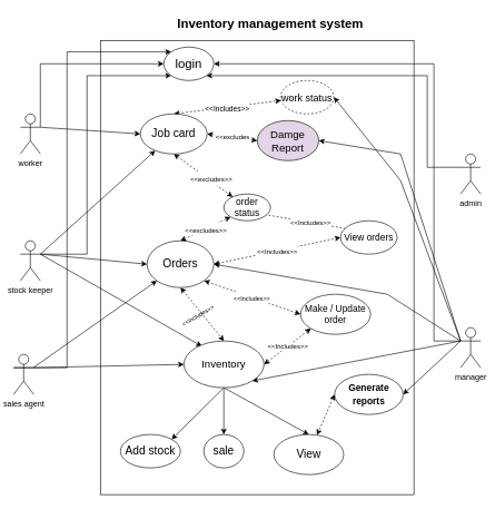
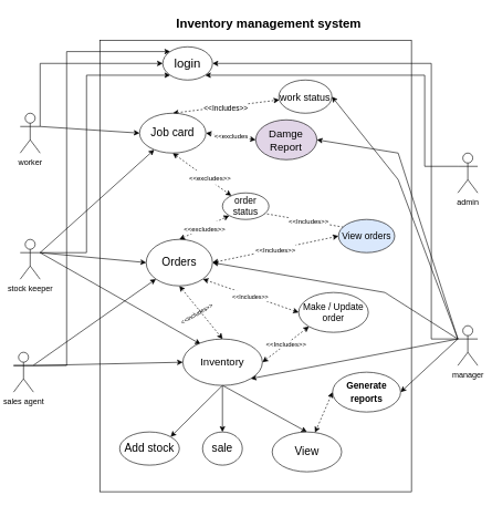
  <mxCell id="0" />
  <mxCell id="1" parent="0" />
  <mxCell id="2" value="worker" style="shape=umlActor;verticalLabelPosition=bottom;verticalAlign=top;html=1;outlineConnect=0;" vertex="1" parent="1"><mxGeometry x="30" y="170" width="30" height="60" as="geometry" /></mxCell>
  <mxCell id="3" value="" style="rounded=0;whiteSpace=wrap;html=1;" vertex="1" parent="1"><mxGeometry x="150" y="60" width="470" height="680" as="geometry" /></mxCell>
  <mxCell id="4" style="rounded=0;orthogonalLoop=1;jettySize=auto;html=1;exitX=1;exitY=0.333;exitDx=0;exitDy=0;exitPerimeter=0;entryX=0;entryY=0.5;entryDx=0;entryDy=0;fontSize=16;startArrow=none;startFill=0;endArrow=classic;endFill=1;" edge="1" parent="1" source="7" target="25"><mxGeometry relative="1" as="geometry" /></mxCell>
  <mxCell id="5" style="edgeStyle=none;rounded=0;orthogonalLoop=1;jettySize=auto;html=1;exitX=1;exitY=0.333;exitDx=0;exitDy=0;exitPerimeter=0;entryX=0.223;entryY=0.111;entryDx=0;entryDy=0;entryPerimeter=0;fontSize=17;startArrow=none;startFill=0;endArrow=classic;endFill=1;" edge="1" parent="1" source="7" target="29"><mxGeometry relative="1" as="geometry" /></mxCell>
  <mxCell id="6" style="edgeStyle=none;rounded=0;orthogonalLoop=1;jettySize=auto;html=1;exitX=1;exitY=0.333;exitDx=0;exitDy=0;exitPerimeter=0;fontSize=10;startArrow=none;startFill=0;endArrow=classic;endFill=1;" edge="1" parent="1" source="7" target="44"><mxGeometry relative="1" as="geometry" /></mxCell>
  <mxCell id="7" value="stock keeper" style="shape=umlActor;verticalLabelPosition=bottom;verticalAlign=top;html=1;outlineConnect=0;" vertex="1" parent="1"><mxGeometry x="30" y="360" width="30" height="60" as="geometry" /></mxCell>
  <mxCell id="8" value="sales agent" style="shape=umlActor;verticalLabelPosition=bottom;verticalAlign=top;html=1;outlineConnect=0;" vertex="1" parent="1"><mxGeometry x="20" y="530" width="30" height="60" as="geometry" /></mxCell>
  <mxCell id="9" value="admin" style="shape=umlActor;verticalLabelPosition=bottom;verticalAlign=top;html=1;outlineConnect=0;" vertex="1" parent="1"><mxGeometry x="690" y="230" width="30" height="60" as="geometry" /></mxCell>
  <mxCell id="10" style="rounded=0;orthogonalLoop=1;jettySize=auto;html=1;exitX=0;exitY=0.333;exitDx=0;exitDy=0;exitPerimeter=0;entryX=1;entryY=0.5;entryDx=0;entryDy=0;fontSize=19;startArrow=none;startFill=0;endArrow=classic;endFill=1;edgeStyle=elbowEdgeStyle;" edge="1" parent="1" source="12" target="18"><mxGeometry relative="1" as="geometry"><Array as="points"><mxPoint x="650" y="360" /><mxPoint x="630" y="330" /></Array></mxGeometry></mxCell>
  <mxCell id="11" style="edgeStyle=none;rounded=0;orthogonalLoop=1;jettySize=auto;html=1;exitX=0;exitY=0.333;exitDx=0;exitDy=0;exitPerimeter=0;entryX=1;entryY=1;entryDx=0;entryDy=0;fontSize=17;startArrow=none;startFill=0;endArrow=classic;endFill=1;" edge="1" parent="1" source="12" target="29"><mxGeometry relative="1" as="geometry" /></mxCell>
  <mxCell id="12" value="manager" style="shape=umlActor;verticalLabelPosition=bottom;verticalAlign=top;html=1;outlineConnect=0;" vertex="1" parent="1"><mxGeometry x="690" y="490" width="30" height="60" as="geometry" /></mxCell>
  <mxCell id="13" value="&lt;font style=&quot;font-size: 19px&quot;&gt;&lt;b&gt;Inventory management system&lt;/b&gt;&lt;/font&gt;" style="text;html=1;strokeColor=none;fillColor=none;align=center;verticalAlign=middle;whiteSpace=wrap;rounded=0;" vertex="1" parent="1"><mxGeometry x="230" y="20" width="350" height="30" as="geometry" /></mxCell>
  <mxCell id="14" style="edgeStyle=orthogonalEdgeStyle;rounded=0;orthogonalLoop=1;jettySize=auto;html=1;exitX=0;exitY=0.5;exitDx=0;exitDy=0;entryX=1;entryY=0.333;entryDx=0;entryDy=0;entryPerimeter=0;fontSize=19;startArrow=classic;startFill=1;endArrow=none;endFill=0;" edge="1" parent="1" source="18" target="2"><mxGeometry relative="1" as="geometry"><Array as="points"><mxPoint x="60" y="95" /></Array></mxGeometry></mxCell>
  <mxCell id="15" style="edgeStyle=orthogonalEdgeStyle;rounded=0;orthogonalLoop=1;jettySize=auto;html=1;exitX=0;exitY=1;exitDx=0;exitDy=0;entryX=1;entryY=0.333;entryDx=0;entryDy=0;entryPerimeter=0;fontSize=19;startArrow=classic;startFill=1;endArrow=none;endFill=0;" edge="1" parent="1" source="18" target="7"><mxGeometry relative="1" as="geometry"><Array as="points"><mxPoint x="130" y="113" /><mxPoint x="130" y="380" /></Array></mxGeometry></mxCell>
  <mxCell id="16" style="edgeStyle=elbowEdgeStyle;rounded=0;orthogonalLoop=1;jettySize=auto;html=1;exitX=0;exitY=0;exitDx=0;exitDy=0;fontSize=19;startArrow=classic;startFill=1;endArrow=none;endFill=0;entryX=0;entryY=0.333;entryDx=0;entryDy=0;entryPerimeter=0;" edge="1" parent="1" source="18" target="8"><mxGeometry relative="1" as="geometry"><mxPoint x="60" y="600" as="targetPoint" /><Array as="points"><mxPoint x="100" y="460" /><mxPoint x="130" y="480" /><mxPoint x="220" y="570" /><mxPoint x="220" y="380" /></Array></mxGeometry></mxCell>
  <mxCell id="17" style="edgeStyle=orthogonalEdgeStyle;rounded=0;orthogonalLoop=1;jettySize=auto;html=1;exitX=1;exitY=1;exitDx=0;exitDy=0;entryX=0;entryY=0.333;entryDx=0;entryDy=0;entryPerimeter=0;fontSize=10;startArrow=classic;startFill=1;endArrow=none;endFill=0;" edge="1" parent="1" source="18" target="9"><mxGeometry relative="1" as="geometry"><Array as="points"><mxPoint x="640" y="113" /><mxPoint x="640" y="250" /></Array></mxGeometry></mxCell>
  <mxCell id="18" value="login" style="ellipse;whiteSpace=wrap;html=1;fontSize=19;" vertex="1" parent="1"><mxGeometry x="245" y="70" width="75" height="50" as="geometry" /></mxCell>
  <mxCell id="19" style="edgeStyle=none;rounded=0;orthogonalLoop=1;jettySize=auto;html=1;exitX=0;exitY=1;exitDx=0;exitDy=0;fontSize=16;startArrow=classic;startFill=1;endArrow=none;endFill=0;" edge="1" parent="1" source="25" target="8"><mxGeometry relative="1" as="geometry" /></mxCell>
  <mxCell id="20" style="edgeStyle=none;rounded=0;orthogonalLoop=1;jettySize=auto;html=1;exitX=0.5;exitY=1;exitDx=0;exitDy=0;entryX=0.5;entryY=0;entryDx=0;entryDy=0;fontSize=16;startArrow=classic;startFill=1;endArrow=classic;endFill=1;dashed=1;" edge="1" parent="1" source="25" target="29"><mxGeometry relative="1" as="geometry" /></mxCell>
  <mxCell id="21" value="&lt;font style=&quot;font-size: 10px&quot;&gt;&amp;lt;&amp;lt;Includes&amp;gt;&amp;gt;&lt;/font&gt;" style="edgeStyle=none;rounded=0;orthogonalLoop=1;jettySize=auto;html=1;exitX=1;exitY=0.5;exitDx=0;exitDy=0;entryX=0;entryY=0.5;entryDx=0;entryDy=0;dashed=1;fontSize=14;startArrow=classic;startFill=1;endArrow=classic;endFill=1;" edge="1" parent="1" source="25" target="38"><mxGeometry relative="1" as="geometry" /></mxCell>
  <mxCell id="22" style="rounded=0;orthogonalLoop=1;jettySize=auto;html=1;fontSize=10;startArrow=none;startFill=0;endArrow=classic;endFill=1;entryX=1;entryY=0.5;entryDx=0;entryDy=0;" edge="1" parent="1" target="48"><mxGeometry relative="1" as="geometry"><mxPoint x="690" y="510" as="targetPoint" /><mxPoint x="690" y="510" as="sourcePoint" /><Array as="points"><mxPoint x="600" y="230" /></Array></mxGeometry></mxCell>
  <mxCell id="23" value="&lt;font style=&quot;font-size: 10px&quot;&gt;&amp;lt;&amp;lt;excludes&amp;gt;&amp;gt;&lt;/font&gt;" style="edgeStyle=none;rounded=0;orthogonalLoop=1;jettySize=auto;html=1;exitX=0.5;exitY=0;exitDx=0;exitDy=0;entryX=0;entryY=1;entryDx=0;entryDy=0;fontSize=16;startArrow=classic;startFill=1;endArrow=classic;endFill=1;dashed=1;" edge="1" parent="1" source="25" target="39"><mxGeometry relative="1" as="geometry" /></mxCell>
  <mxCell id="24" style="edgeStyle=none;rounded=0;orthogonalLoop=1;jettySize=auto;html=1;exitX=1;exitY=0.5;exitDx=0;exitDy=0;fontSize=11;startArrow=classic;startFill=1;endArrow=none;endFill=0;" edge="1" parent="1" source="25"><mxGeometry relative="1" as="geometry"><mxPoint x="690" y="510" as="targetPoint" /><Array as="points"><mxPoint x="580" y="440" /></Array></mxGeometry></mxCell>
  <mxCell id="25" value="&lt;font style=&quot;font-size: 17px&quot;&gt;Orders&lt;/font&gt;" style="ellipse;whiteSpace=wrap;html=1;fontSize=5;" vertex="1" parent="1"><mxGeometry x="220" y="360" width="100" height="70" as="geometry" /></mxCell>
  <mxCell id="26" style="edgeStyle=none;rounded=0;orthogonalLoop=1;jettySize=auto;html=1;exitX=0;exitY=0.5;exitDx=0;exitDy=0;fontSize=17;startArrow=classic;startFill=1;endArrow=none;endFill=0;" edge="1" parent="1" source="29"><mxGeometry relative="1" as="geometry"><mxPoint x="50" y="550" as="targetPoint" /></mxGeometry></mxCell>
  <mxCell id="27" style="edgeStyle=none;rounded=0;orthogonalLoop=1;jettySize=auto;html=1;entryX=0.5;entryY=0;entryDx=0;entryDy=0;fontSize=10;startArrow=none;startFill=0;endArrow=classic;endFill=1;" edge="1" parent="1" target="31"><mxGeometry relative="1" as="geometry"><mxPoint x="335" y="580" as="sourcePoint" /></mxGeometry></mxCell>
  <mxCell id="28" style="edgeStyle=none;rounded=0;orthogonalLoop=1;jettySize=auto;html=1;entryX=1;entryY=0;entryDx=0;entryDy=0;fontSize=10;startArrow=none;startFill=0;endArrow=classic;endFill=1;" edge="1" parent="1" target="49"><mxGeometry relative="1" as="geometry"><mxPoint x="335" y="580" as="sourcePoint" /></mxGeometry></mxCell>
  <mxCell id="29" value="Inventory" style="ellipse;whiteSpace=wrap;html=1;fontSize=16;" vertex="1" parent="1"><mxGeometry x="275.25" y="510" width="120" height="70" as="geometry" /></mxCell>
  <mxCell id="30" value="&lt;font style=&quot;font-size: 9px&quot;&gt;&amp;lt;&amp;lt;includes&amp;gt;&amp;gt;&lt;/font&gt;" style="text;html=1;strokeColor=none;fillColor=none;align=center;verticalAlign=middle;whiteSpace=wrap;rounded=0;fontSize=16;rotation=-30;" vertex="1" parent="1"><mxGeometry x="253.69" y="460" width="82.62" height="20" as="geometry" /></mxCell>
  <mxCell id="31" value="sale" style="ellipse;whiteSpace=wrap;html=1;fontSize=17;" vertex="1" parent="1"><mxGeometry x="305" y="650" width="60" height="50" as="geometry" /></mxCell>
  <mxCell id="32" value="" style="edgeStyle=none;rounded=0;orthogonalLoop=1;jettySize=auto;html=1;exitX=0.5;exitY=0;exitDx=0;exitDy=0;entryX=0.5;entryY=1;entryDx=0;entryDy=0;fontSize=17;startArrow=classic;startFill=1;endArrow=none;endFill=0;" edge="1" parent="1" source="33" target="29"><mxGeometry relative="1" as="geometry" /></mxCell>
  <mxCell id="33" value="View" style="ellipse;whiteSpace=wrap;html=1;fontSize=17;" vertex="1" parent="1"><mxGeometry x="410" y="650" width="104.75" height="60" as="geometry" /></mxCell>
  <mxCell id="34" style="edgeStyle=none;rounded=0;orthogonalLoop=1;jettySize=auto;html=1;exitX=0;exitY=0.5;exitDx=0;exitDy=0;dashed=1;fontSize=17;startArrow=classic;startFill=1;endArrow=classic;endFill=1;" edge="1" parent="1" source="36" target="33"><mxGeometry relative="1" as="geometry" /></mxCell>
  <mxCell id="35" style="edgeStyle=none;rounded=0;orthogonalLoop=1;jettySize=auto;html=1;exitX=1;exitY=0.5;exitDx=0;exitDy=0;fontSize=17;startArrow=classic;startFill=1;endArrow=none;endFill=0;" edge="1" parent="1" source="36"><mxGeometry relative="1" as="geometry"><mxPoint x="690" y="510" as="targetPoint" /></mxGeometry></mxCell>
  <mxCell id="36" value="&lt;font size=&quot;1&quot;&gt;&lt;b style=&quot;font-size: 14px&quot;&gt;Generate reports&lt;/b&gt;&lt;/font&gt;" style="ellipse;whiteSpace=wrap;html=1;fontSize=17;" vertex="1" parent="1"><mxGeometry x="501.06" y="560" width="102.63" height="60" as="geometry" /></mxCell>
  <mxCell id="37" value="&lt;font style=&quot;font-size: 10px&quot;&gt;&amp;lt;&amp;lt;Includes&amp;gt;&amp;gt;&lt;/font&gt;" style="edgeStyle=none;rounded=0;orthogonalLoop=1;jettySize=auto;html=1;exitX=1;exitY=0.5;exitDx=0;exitDy=0;entryX=0;entryY=0.5;entryDx=0;entryDy=0;fontSize=14;startArrow=classic;startFill=1;endArrow=classic;endFill=1;dashed=1;" edge="1" parent="1" source="38" target="39"><mxGeometry relative="1" as="geometry" /></mxCell>
- <mxCell id="38" value="View orders" style="ellipse;whiteSpace=wrap;html=1;fontSize=14;" vertex="1" parent="1"><mxGeometry x="510" y="330" width="84.75" height="50" as="geometry" /></mxCell>
+ <mxCell id="38" value="View orders" style="ellipse;whiteSpace=wrap;html=1;fontSize=14;fillColor=#dae8fc;" vertex="1" parent="1"><mxGeometry x="510" y="330" width="84.75" height="50" as="geometry" /></mxCell>
  <mxCell id="39" value="order status" style="ellipse;whiteSpace=wrap;html=1;fontSize=14;" vertex="1" parent="1"><mxGeometry x="335" y="290" width="70" height="40" as="geometry" /></mxCell>
  <mxCell id="40" value="&lt;font style=&quot;font-size: 10px&quot;&gt;&amp;lt;&amp;lt;excludes&amp;gt;&amp;gt;&lt;/font&gt;" style="edgeStyle=none;rounded=0;orthogonalLoop=1;jettySize=auto;html=1;exitX=0.5;exitY=1;exitDx=0;exitDy=0;dashed=1;fontSize=17;startArrow=classic;startFill=1;endArrow=classic;endFill=1;" edge="1" parent="1" source="44" target="39"><mxGeometry x="0.228" y="3" relative="1" as="geometry"><mxPoint as="offset" /></mxGeometry></mxCell>
  <mxCell id="41" style="edgeStyle=none;rounded=0;orthogonalLoop=1;jettySize=auto;html=1;exitX=0;exitY=0.5;exitDx=0;exitDy=0;fontSize=10;startArrow=classic;startFill=1;endArrow=none;endFill=0;" edge="1" parent="1" source="44"><mxGeometry relative="1" as="geometry"><mxPoint x="60" y="190" as="targetPoint" /></mxGeometry></mxCell>
  <mxCell id="42" value="&amp;lt;&amp;lt;excludes" style="edgeStyle=none;rounded=0;orthogonalLoop=1;jettySize=auto;html=1;exitX=1;exitY=0.5;exitDx=0;exitDy=0;entryX=0;entryY=0.5;entryDx=0;entryDy=0;dashed=1;fontSize=10;startArrow=classic;startFill=1;endArrow=classic;endFill=1;" edge="1" parent="1" source="44" target="48"><mxGeometry relative="1" as="geometry"><Array as="points" /></mxGeometry></mxCell>
  <mxCell id="43" value="&lt;font style=&quot;font-size: 11px&quot;&gt;&amp;lt;&amp;lt;Includes&amp;gt;&amp;gt;&lt;/font&gt;" style="edgeStyle=none;rounded=0;orthogonalLoop=1;jettySize=auto;html=1;exitX=0.5;exitY=0;exitDx=0;exitDy=0;fontSize=15;startArrow=classic;startFill=1;endArrow=classic;endFill=1;dashed=1;" edge="1" parent="1" source="44" target="51"><mxGeometry relative="1" as="geometry" /></mxCell>
  <mxCell id="44" value="Job card" style="ellipse;whiteSpace=wrap;html=1;fontSize=17;" vertex="1" parent="1"><mxGeometry x="210" y="170" width="100" height="60" as="geometry" /></mxCell>
  <mxCell id="45" value="&lt;font style=&quot;font-size: 9px&quot;&gt;&amp;lt;&amp;lt;Includes&amp;gt;&amp;gt;&lt;/font&gt;" style="rounded=0;orthogonalLoop=1;jettySize=auto;html=1;exitX=0;exitY=0.5;exitDx=0;exitDy=0;entryX=1;entryY=1;entryDx=0;entryDy=0;fontSize=14;startArrow=classic;startFill=1;endArrow=classic;endFill=1;dashed=1;" edge="1" parent="1" source="47" target="25"><mxGeometry relative="1" as="geometry" /></mxCell>
  <mxCell id="46" value="&amp;lt;&amp;lt;Includes&amp;gt;&amp;gt;" style="edgeStyle=none;rounded=0;orthogonalLoop=1;jettySize=auto;html=1;exitX=0;exitY=1;exitDx=0;exitDy=0;entryX=1;entryY=0.5;entryDx=0;entryDy=0;dashed=1;fontSize=10;startArrow=classic;startFill=1;endArrow=classic;endFill=1;" edge="1" parent="1" source="47" target="29"><mxGeometry relative="1" as="geometry" /></mxCell>
  <mxCell id="47" value="&lt;font style=&quot;font-size: 14px&quot;&gt;Make / Update order&lt;/font&gt;" style="ellipse;whiteSpace=wrap;html=1;fontSize=10;" vertex="1" parent="1"><mxGeometry x="450" y="440" width="105" height="60" as="geometry" /></mxCell>
  <mxCell id="48" value="&lt;font style=&quot;font-size: 16px&quot;&gt;Damge Report&lt;/font&gt;" style="ellipse;whiteSpace=wrap;html=1;fontSize=10;fillColor=#e1d5e7;" vertex="1" parent="1"><mxGeometry x="385.24" y="180" width="92.13" height="60" as="geometry" /></mxCell>
  <mxCell id="49" value="Add stock" style="ellipse;whiteSpace=wrap;html=1;fontSize=17;" vertex="1" parent="1"><mxGeometry x="180" y="650" width="90" height="50" as="geometry" /></mxCell>
  <mxCell id="50" style="edgeStyle=none;rounded=0;orthogonalLoop=1;jettySize=auto;html=1;exitX=1;exitY=0.5;exitDx=0;exitDy=0;entryX=0;entryY=0.333;entryDx=0;entryDy=0;entryPerimeter=0;fontSize=15;startArrow=classic;startFill=1;endArrow=none;endFill=0;" edge="1" parent="1" source="51" target="12"><mxGeometry relative="1" as="geometry"><Array as="points"><mxPoint x="600" y="270" /></Array></mxGeometry></mxCell>
- <mxCell id="51" value="&lt;font style=&quot;font-size: 15px&quot;&gt;work status&lt;/font&gt;" style="ellipse;whiteSpace=wrap;html=1;fontSize=10;dashed=1;" vertex="1" parent="1"><mxGeometry x="420" y="120" width="80" height="50" as="geometry" /></mxCell>
+ <mxCell id="51" value="&lt;font style=&quot;font-size: 15px&quot;&gt;work status&lt;/font&gt;" style="ellipse;whiteSpace=wrap;html=1;fontSize=10;" vertex="1" parent="1"><mxGeometry x="420" y="120" width="80" height="50" as="geometry" /></mxCell>
